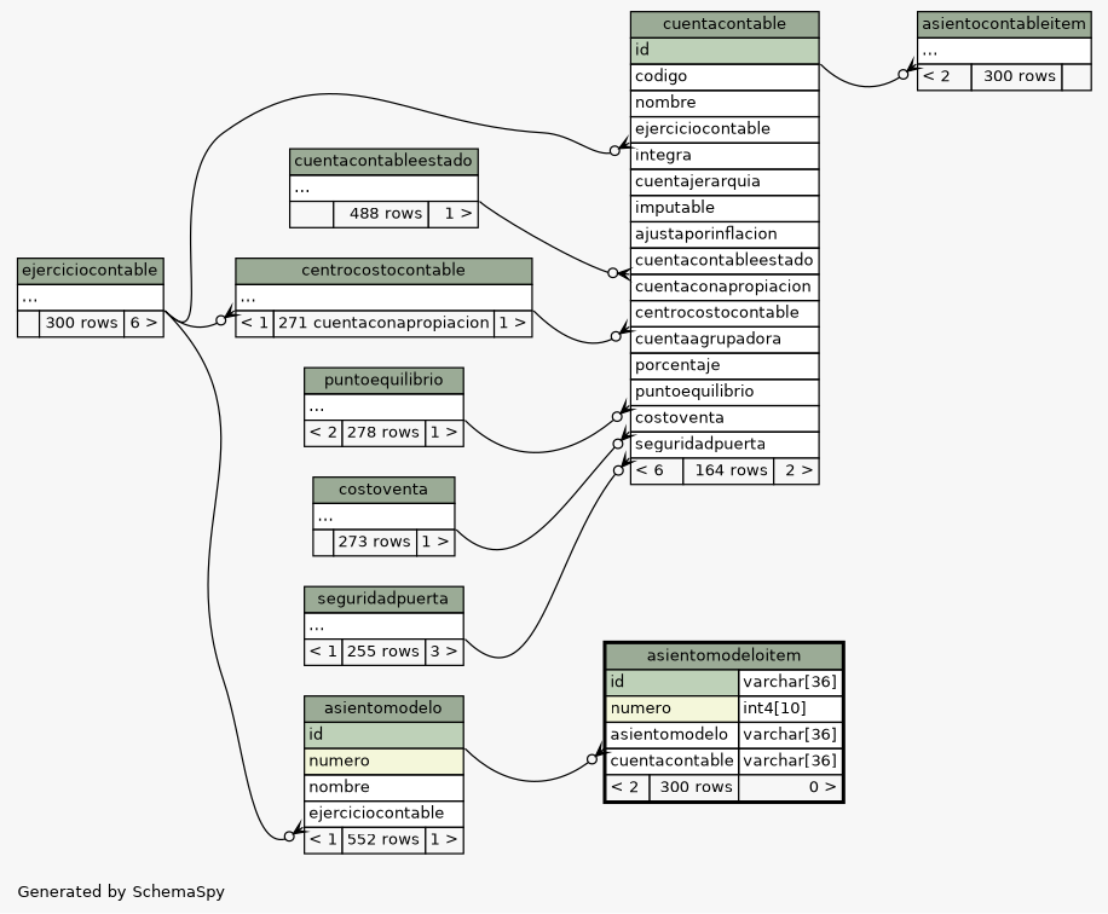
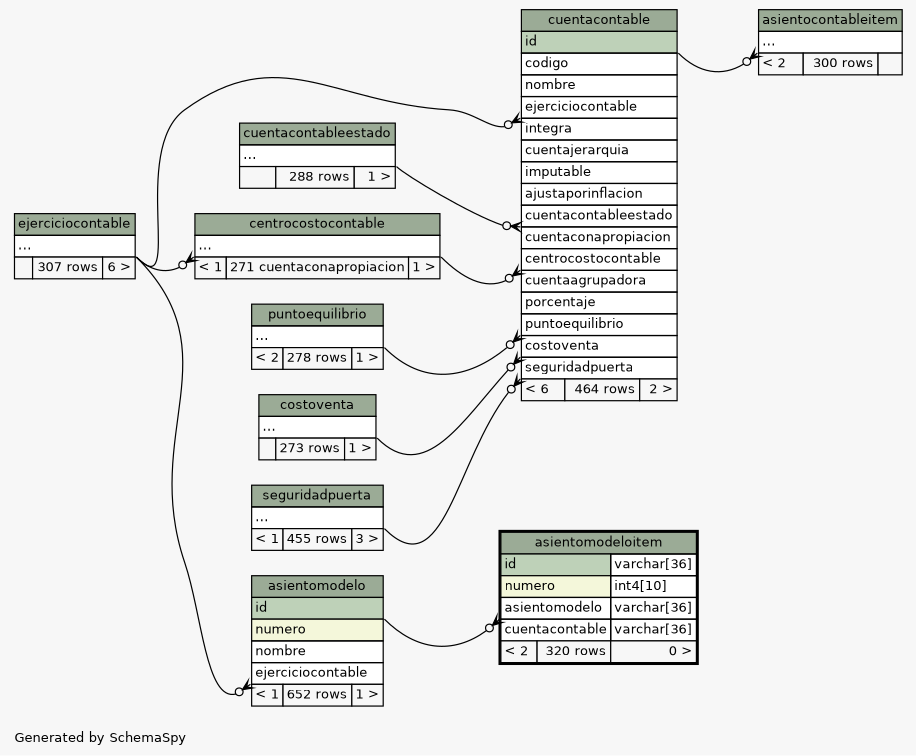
  digraph {
    bgcolor="#f7f7f7"
    fontname=Helvetica
    fontsize=11
    label="\nGenerated by SchemaSpy"
    labeljust=l
    nodesep=0.18
    rankdir=RL
    ranksep=0.46
    node [fontname=Helvetica fontsize=11 shape=plaintext]
    edge [arrowhead=none arrowsize=0.8 arrowtail=crowodot dir=back headport="elipses:se" tailport="elipses:sw"]
    n1 [label=<     <TABLE BORDER="0" CELLBORDER="1" CELLSPACING="0" BGCOLOR="#ffffff">       <TR><TD COLSPAN="3" BGCOLOR="#9bab96" ALIGN="CENTER">asientocontableitem</TD></TR>       <TR><TD PORT="elipses" COLSPAN="3" ALIGN="LEFT">...</TD></TR>       <TR><TD ALIGN="LEFT" BGCOLOR="#f7f7f7">&lt; 2</TD><TD ALIGN="RIGHT" BGCOLOR="#f7f7f7">300 rows</TD><TD ALIGN="RIGHT" BGCOLOR="#f7f7f7">  </TD></TR>     </TABLE>>]
-   n2 [label=<     <TABLE BORDER="0" CELLBORDER="1" CELLSPACING="0" BGCOLOR="#ffffff">       <TR><TD COLSPAN="3" BGCOLOR="#9bab96" ALIGN="CENTER">cuentacontable</TD></TR>       <TR><TD PORT="id" COLSPAN="3" BGCOLOR="#bed1b8" ALIGN="LEFT">id</TD></TR>       <TR><TD PORT="codigo" COLSPAN="3" ALIGN="LEFT">codigo</TD></TR>       <TR><TD PORT="nombre" COLSPAN="3" ALIGN="LEFT">nombre</TD></TR>       <TR><TD PORT="ejerciciocontable" COLSPAN="3" ALIGN="LEFT">ejerciciocontable</TD></TR>       <TR><TD PORT="integra" COLSPAN="3" ALIGN="LEFT">integra</TD></TR>       <TR><TD PORT="cuentajerarquia" COLSPAN="3" ALIGN="LEFT">cuentajerarquia</TD></TR>       <TR><TD PORT="imputable" COLSPAN="3" ALIGN="LEFT">imputable</TD></TR>       <TR><TD PORT="ajustaporinflacion" COLSPAN="3" ALIGN="LEFT">ajustaporinflacion</TD></TR>       <TR><TD PORT="cuentacontableestado" COLSPAN="3" ALIGN="LEFT">cuentacontableestado</TD></TR>       <TR><TD PORT="cuentaconapropiacion" COLSPAN="3" ALIGN="LEFT">cuentaconapropiacion</TD></TR>       <TR><TD PORT="centrocostocontable" COLSPAN="3" ALIGN="LEFT">centrocostocontable</TD></TR>       <TR><TD PORT="cuentaagrupadora" COLSPAN="3" ALIGN="LEFT">cuentaagrupadora</TD></TR>       <TR><TD PORT="porcentaje" COLSPAN="3" ALIGN="LEFT">porcentaje</TD></TR>       <TR><TD PORT="puntoequilibrio" COLSPAN="3" ALIGN="LEFT">puntoequilibrio</TD></TR>       <TR><TD PORT="costoventa" COLSPAN="3" ALIGN="LEFT">costoventa</TD></TR>       <TR><TD PORT="seguridadpuerta" COLSPAN="3" ALIGN="LEFT">seguridadpuerta</TD></TR>       <TR><TD ALIGN="LEFT" BGCOLOR="#f7f7f7">&lt; 6</TD><TD ALIGN="RIGHT" BGCOLOR="#f7f7f7">164 rows</TD><TD ALIGN="RIGHT" BGCOLOR="#f7f7f7">2 &gt;</TD></TR>     </TABLE>>]
-   n3 [label=<     <TABLE BORDER="0" CELLBORDER="1" CELLSPACING="0" BGCOLOR="#ffffff">       <TR><TD COLSPAN="3" BGCOLOR="#9bab96" ALIGN="CENTER">ejerciciocontable</TD></TR>       <TR><TD PORT="elipses" COLSPAN="3" ALIGN="LEFT">...</TD></TR>       <TR><TD ALIGN="LEFT" BGCOLOR="#f7f7f7">  </TD><TD ALIGN="RIGHT" BGCOLOR="#f7f7f7">300 rows</TD><TD ALIGN="RIGHT" BGCOLOR="#f7f7f7">6 &gt;</TD></TR>     </TABLE>>]
+   n2 [label=<     <TABLE BORDER="0" CELLBORDER="1" CELLSPACING="0" BGCOLOR="#ffffff">       <TR><TD COLSPAN="3" BGCOLOR="#9bab96" ALIGN="CENTER">cuentacontable</TD></TR>       <TR><TD PORT="id" COLSPAN="3" BGCOLOR="#bed1b8" ALIGN="LEFT">id</TD></TR>       <TR><TD PORT="codigo" COLSPAN="3" ALIGN="LEFT">codigo</TD></TR>       <TR><TD PORT="nombre" COLSPAN="3" ALIGN="LEFT">nombre</TD></TR>       <TR><TD PORT="ejerciciocontable" COLSPAN="3" ALIGN="LEFT">ejerciciocontable</TD></TR>       <TR><TD PORT="integra" COLSPAN="3" ALIGN="LEFT">integra</TD></TR>       <TR><TD PORT="cuentajerarquia" COLSPAN="3" ALIGN="LEFT">cuentajerarquia</TD></TR>       <TR><TD PORT="imputable" COLSPAN="3" ALIGN="LEFT">imputable</TD></TR>       <TR><TD PORT="ajustaporinflacion" COLSPAN="3" ALIGN="LEFT">ajustaporinflacion</TD></TR>       <TR><TD PORT="cuentacontableestado" COLSPAN="3" ALIGN="LEFT">cuentacontableestado</TD></TR>       <TR><TD PORT="cuentaconapropiacion" COLSPAN="3" ALIGN="LEFT">cuentaconapropiacion</TD></TR>       <TR><TD PORT="centrocostocontable" COLSPAN="3" ALIGN="LEFT">centrocostocontable</TD></TR>       <TR><TD PORT="cuentaagrupadora" COLSPAN="3" ALIGN="LEFT">cuentaagrupadora</TD></TR>       <TR><TD PORT="porcentaje" COLSPAN="3" ALIGN="LEFT">porcentaje</TD></TR>       <TR><TD PORT="puntoequilibrio" COLSPAN="3" ALIGN="LEFT">puntoequilibrio</TD></TR>       <TR><TD PORT="costoventa" COLSPAN="3" ALIGN="LEFT">costoventa</TD></TR>       <TR><TD PORT="seguridadpuerta" COLSPAN="3" ALIGN="LEFT">seguridadpuerta</TD></TR>       <TR><TD ALIGN="LEFT" BGCOLOR="#f7f7f7">&lt; 6</TD><TD ALIGN="RIGHT" BGCOLOR="#f7f7f7">464 rows</TD><TD ALIGN="RIGHT" BGCOLOR="#f7f7f7">2 &gt;</TD></TR>     </TABLE>>]
+   n3 [label=<     <TABLE BORDER="0" CELLBORDER="1" CELLSPACING="0" BGCOLOR="#ffffff">       <TR><TD COLSPAN="3" BGCOLOR="#9bab96" ALIGN="CENTER">ejerciciocontable</TD></TR>       <TR><TD PORT="elipses" COLSPAN="3" ALIGN="LEFT">...</TD></TR>       <TR><TD ALIGN="LEFT" BGCOLOR="#f7f7f7">  </TD><TD ALIGN="RIGHT" BGCOLOR="#f7f7f7">307 rows</TD><TD ALIGN="RIGHT" BGCOLOR="#f7f7f7">6 &gt;</TD></TR>     </TABLE>>]
    n4 [label=<     <TABLE BORDER="0" CELLBORDER="1" CELLSPACING="0" BGCOLOR="#ffffff">       <TR><TD COLSPAN="3" BGCOLOR="#9bab96" ALIGN="CENTER">centrocostocontable</TD></TR>       <TR><TD PORT="elipses" COLSPAN="3" ALIGN="LEFT">...</TD></TR>       <TR><TD ALIGN="LEFT" BGCOLOR="#f7f7f7">&lt; 1</TD><TD ALIGN="RIGHT" BGCOLOR="#f7f7f7">271 cuentaconapropiacion</TD><TD ALIGN="RIGHT" BGCOLOR="#f7f7f7">1 &gt;</TD></TR>     </TABLE>>]
    n5 [label=<     <TABLE BORDER="0" CELLBORDER="1" CELLSPACING="0" BGCOLOR="#ffffff">       <TR><TD COLSPAN="3" BGCOLOR="#9bab96" ALIGN="CENTER">costoventa</TD></TR>       <TR><TD PORT="elipses" COLSPAN="3" ALIGN="LEFT">...</TD></TR>       <TR><TD ALIGN="LEFT" BGCOLOR="#f7f7f7">  </TD><TD ALIGN="RIGHT" BGCOLOR="#f7f7f7">273 rows</TD><TD ALIGN="RIGHT" BGCOLOR="#f7f7f7">1 &gt;</TD></TR>     </TABLE>>]
-   n6 [label=<     <TABLE BORDER="0" CELLBORDER="1" CELLSPACING="0" BGCOLOR="#ffffff">       <TR><TD COLSPAN="3" BGCOLOR="#9bab96" ALIGN="CENTER">cuentacontableestado</TD></TR>       <TR><TD PORT="elipses" COLSPAN="3" ALIGN="LEFT">...</TD></TR>       <TR><TD ALIGN="LEFT" BGCOLOR="#f7f7f7">  </TD><TD ALIGN="RIGHT" BGCOLOR="#f7f7f7">488 rows</TD><TD ALIGN="RIGHT" BGCOLOR="#f7f7f7">1 &gt;</TD></TR>     </TABLE>>]
+   n6 [label=<     <TABLE BORDER="0" CELLBORDER="1" CELLSPACING="0" BGCOLOR="#ffffff">       <TR><TD COLSPAN="3" BGCOLOR="#9bab96" ALIGN="CENTER">cuentacontableestado</TD></TR>       <TR><TD PORT="elipses" COLSPAN="3" ALIGN="LEFT">...</TD></TR>       <TR><TD ALIGN="LEFT" BGCOLOR="#f7f7f7">  </TD><TD ALIGN="RIGHT" BGCOLOR="#f7f7f7">288 rows</TD><TD ALIGN="RIGHT" BGCOLOR="#f7f7f7">1 &gt;</TD></TR>     </TABLE>>]
    n7 [label=<     <TABLE BORDER="0" CELLBORDER="1" CELLSPACING="0" BGCOLOR="#ffffff">       <TR><TD COLSPAN="3" BGCOLOR="#9bab96" ALIGN="CENTER">puntoequilibrio</TD></TR>       <TR><TD PORT="elipses" COLSPAN="3" ALIGN="LEFT">...</TD></TR>       <TR><TD ALIGN="LEFT" BGCOLOR="#f7f7f7">&lt; 2</TD><TD ALIGN="RIGHT" BGCOLOR="#f7f7f7">278 rows</TD><TD ALIGN="RIGHT" BGCOLOR="#f7f7f7">1 &gt;</TD></TR>     </TABLE>>]
-   n8 [label=<     <TABLE BORDER="0" CELLBORDER="1" CELLSPACING="0" BGCOLOR="#ffffff">       <TR><TD COLSPAN="3" BGCOLOR="#9bab96" ALIGN="CENTER">seguridadpuerta</TD></TR>       <TR><TD PORT="elipses" COLSPAN="3" ALIGN="LEFT">...</TD></TR>       <TR><TD ALIGN="LEFT" BGCOLOR="#f7f7f7">&lt; 1</TD><TD ALIGN="RIGHT" BGCOLOR="#f7f7f7">255 rows</TD><TD ALIGN="RIGHT" BGCOLOR="#f7f7f7">3 &gt;</TD></TR>     </TABLE>>]
-   n9 [label=<     <TABLE BORDER="0" CELLBORDER="1" CELLSPACING="0" BGCOLOR="#ffffff">       <TR><TD COLSPAN="3" BGCOLOR="#9bab96" ALIGN="CENTER">asientomodelo</TD></TR>       <TR><TD PORT="id" COLSPAN="3" BGCOLOR="#bed1b8" ALIGN="LEFT">id</TD></TR>       <TR><TD PORT="numero" COLSPAN="3" BGCOLOR="#f4f7da" ALIGN="LEFT">numero</TD></TR>       <TR><TD PORT="nombre" COLSPAN="3" ALIGN="LEFT">nombre</TD></TR>       <TR><TD PORT="ejerciciocontable" COLSPAN="3" ALIGN="LEFT">ejerciciocontable</TD></TR>       <TR><TD ALIGN="LEFT" BGCOLOR="#f7f7f7">&lt; 1</TD><TD ALIGN="RIGHT" BGCOLOR="#f7f7f7">552 rows</TD><TD ALIGN="RIGHT" BGCOLOR="#f7f7f7">1 &gt;</TD></TR>     </TABLE>>]
-   n10 [label=<     <TABLE BORDER="2" CELLBORDER="1" CELLSPACING="0" BGCOLOR="#ffffff">       <TR><TD COLSPAN="3" BGCOLOR="#9bab96" ALIGN="CENTER">asientomodeloitem</TD></TR>       <TR><TD PORT="id" COLSPAN="2" BGCOLOR="#bed1b8" ALIGN="LEFT">id</TD><TD PORT="id.type" ALIGN="LEFT">varchar[36]</TD></TR>       <TR><TD PORT="numero" COLSPAN="2" BGCOLOR="#f4f7da" ALIGN="LEFT">numero</TD><TD PORT="numero.type" ALIGN="LEFT">int4[10]</TD></TR>       <TR><TD PORT="asientomodelo" COLSPAN="2" ALIGN="LEFT">asientomodelo</TD><TD PORT="asientomodelo.type" ALIGN="LEFT">varchar[36]</TD></TR>       <TR><TD PORT="cuentacontable" COLSPAN="2" ALIGN="LEFT">cuentacontable</TD><TD PORT="cuentacontable.type" ALIGN="LEFT">varchar[36]</TD></TR>       <TR><TD ALIGN="LEFT" BGCOLOR="#f7f7f7">&lt; 2</TD><TD ALIGN="RIGHT" BGCOLOR="#f7f7f7">300 rows</TD><TD ALIGN="RIGHT" BGCOLOR="#f7f7f7">0 &gt;</TD></TR>     </TABLE>>]
+   n8 [label=<     <TABLE BORDER="0" CELLBORDER="1" CELLSPACING="0" BGCOLOR="#ffffff">       <TR><TD COLSPAN="3" BGCOLOR="#9bab96" ALIGN="CENTER">seguridadpuerta</TD></TR>       <TR><TD PORT="elipses" COLSPAN="3" ALIGN="LEFT">...</TD></TR>       <TR><TD ALIGN="LEFT" BGCOLOR="#f7f7f7">&lt; 1</TD><TD ALIGN="RIGHT" BGCOLOR="#f7f7f7">455 rows</TD><TD ALIGN="RIGHT" BGCOLOR="#f7f7f7">3 &gt;</TD></TR>     </TABLE>>]
+   n9 [label=<     <TABLE BORDER="0" CELLBORDER="1" CELLSPACING="0" BGCOLOR="#ffffff">       <TR><TD COLSPAN="3" BGCOLOR="#9bab96" ALIGN="CENTER">asientomodelo</TD></TR>       <TR><TD PORT="id" COLSPAN="3" BGCOLOR="#bed1b8" ALIGN="LEFT">id</TD></TR>       <TR><TD PORT="numero" COLSPAN="3" BGCOLOR="#f4f7da" ALIGN="LEFT">numero</TD></TR>       <TR><TD PORT="nombre" COLSPAN="3" ALIGN="LEFT">nombre</TD></TR>       <TR><TD PORT="ejerciciocontable" COLSPAN="3" ALIGN="LEFT">ejerciciocontable</TD></TR>       <TR><TD ALIGN="LEFT" BGCOLOR="#f7f7f7">&lt; 1</TD><TD ALIGN="RIGHT" BGCOLOR="#f7f7f7">652 rows</TD><TD ALIGN="RIGHT" BGCOLOR="#f7f7f7">1 &gt;</TD></TR>     </TABLE>>]
+   n10 [label=<     <TABLE BORDER="2" CELLBORDER="1" CELLSPACING="0" BGCOLOR="#ffffff">       <TR><TD COLSPAN="3" BGCOLOR="#9bab96" ALIGN="CENTER">asientomodeloitem</TD></TR>       <TR><TD PORT="id" COLSPAN="2" BGCOLOR="#bed1b8" ALIGN="LEFT">id</TD><TD PORT="id.type" ALIGN="LEFT">varchar[36]</TD></TR>       <TR><TD PORT="numero" COLSPAN="2" BGCOLOR="#f4f7da" ALIGN="LEFT">numero</TD><TD PORT="numero.type" ALIGN="LEFT">int4[10]</TD></TR>       <TR><TD PORT="asientomodelo" COLSPAN="2" ALIGN="LEFT">asientomodelo</TD><TD PORT="asientomodelo.type" ALIGN="LEFT">varchar[36]</TD></TR>       <TR><TD PORT="cuentacontable" COLSPAN="2" ALIGN="LEFT">cuentacontable</TD><TD PORT="cuentacontable.type" ALIGN="LEFT">varchar[36]</TD></TR>       <TR><TD ALIGN="LEFT" BGCOLOR="#f7f7f7">&lt; 2</TD><TD ALIGN="RIGHT" BGCOLOR="#f7f7f7">320 rows</TD><TD ALIGN="RIGHT" BGCOLOR="#f7f7f7">0 &gt;</TD></TR>     </TABLE>>]
    n1 -> n2 [headport="id:se"]
    n2 -> n3 [tailport="ejerciciocontable:sw"]
    n2 -> n4 [tailport="centrocostocontable:sw"]
    n2 -> n5 [tailport="costoventa:sw"]
    n2 -> n6 [tailport="cuentacontableestado:sw"]
    n2 -> n7 [tailport="puntoequilibrio:sw"]
    n2 -> n8 [tailport="seguridadpuerta:sw"]
    n4 -> n3
    n9 -> n3 [tailport="ejerciciocontable:sw"]
    n10 -> n9 [headport="id:se" tailport="asientomodelo:sw"]
  }
